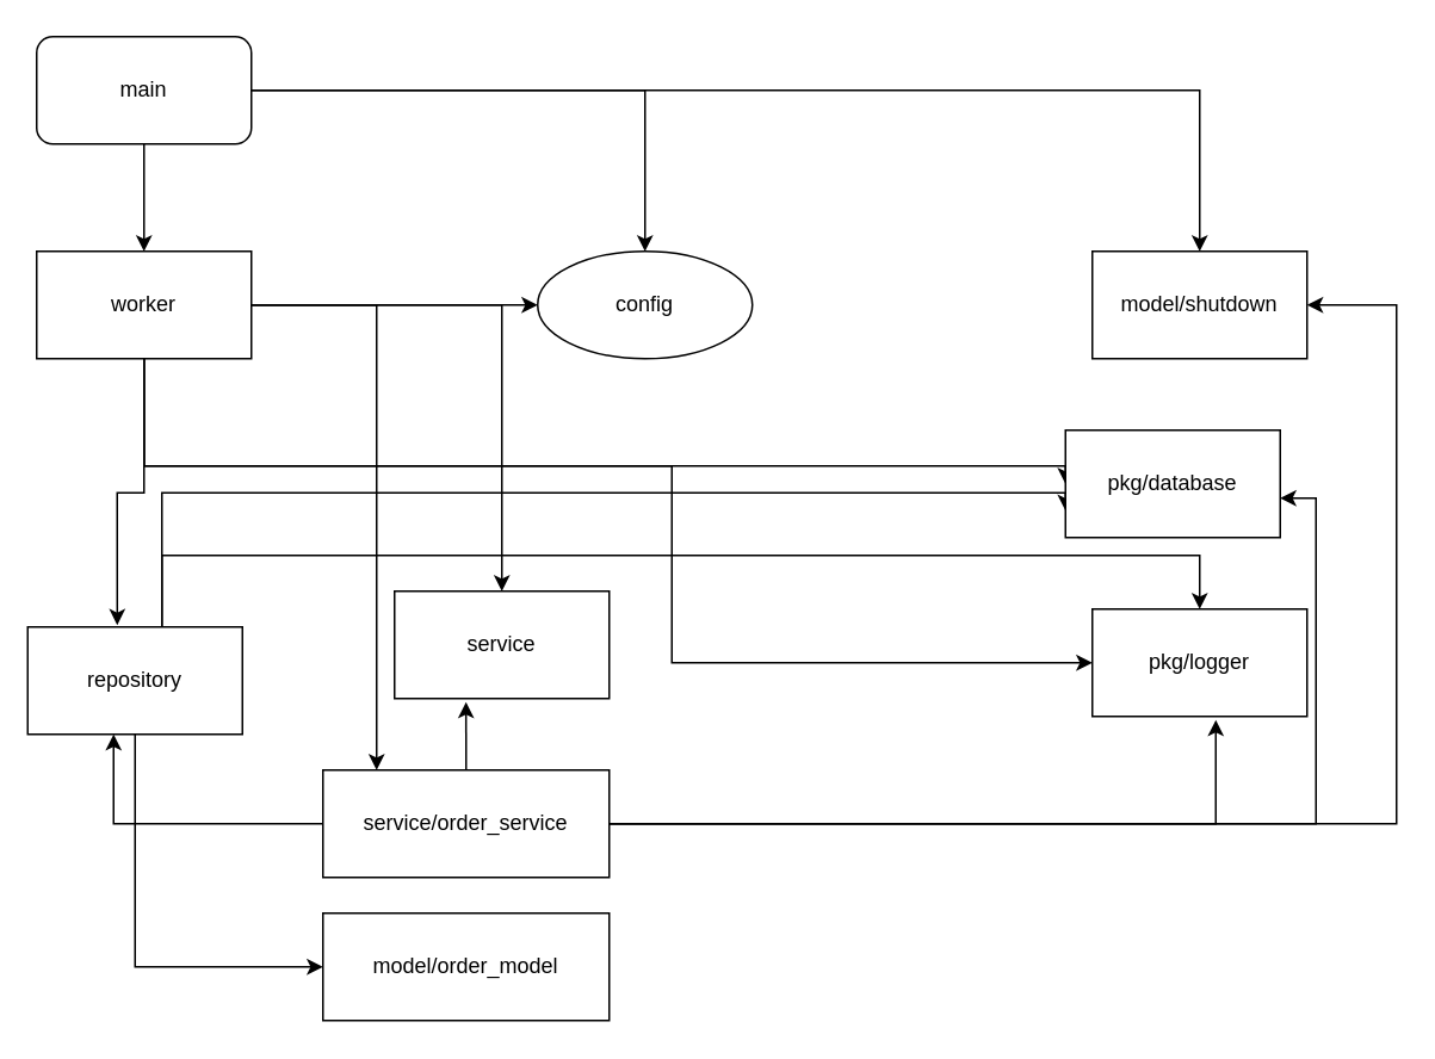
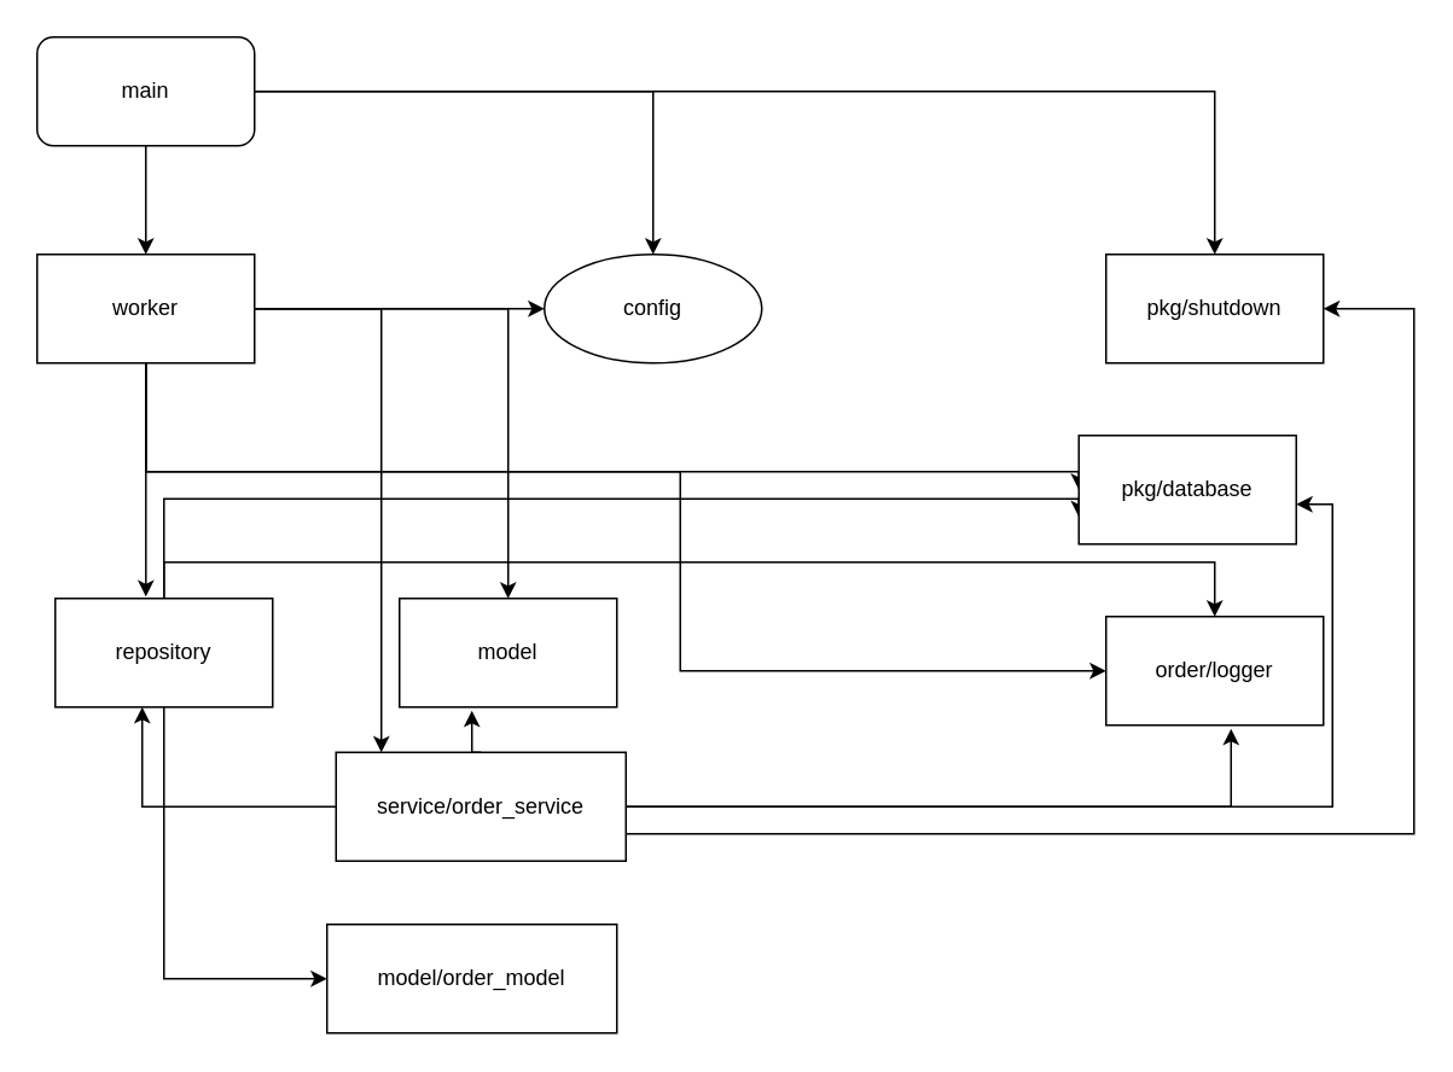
  <mxCell id="0" />
  <mxCell id="1" parent="0" />
  <mxCell id="2" style="edgeStyle=orthogonalEdgeStyle;rounded=0;orthogonalLoop=1;jettySize=auto;html=1;entryX=0.5;entryY=0;entryDx=0;entryDy=0;" edge="1" parent="1" source="5" target="12"><mxGeometry relative="1" as="geometry" /></mxCell>
  <mxCell id="3" style="edgeStyle=orthogonalEdgeStyle;rounded=0;orthogonalLoop=1;jettySize=auto;html=1;" edge="1" parent="1" source="5" target="13"><mxGeometry relative="1" as="geometry" /></mxCell>
  <mxCell id="4" style="edgeStyle=orthogonalEdgeStyle;rounded=0;orthogonalLoop=1;jettySize=auto;html=1;entryX=0.5;entryY=0;entryDx=0;entryDy=0;" edge="1" parent="1" source="5" target="14"><mxGeometry relative="1" as="geometry" /></mxCell>
  <mxCell id="5" value="main" style="whiteSpace=wrap;html=1;rounded=1;" vertex="1" parent="1"><mxGeometry x="20" y="20" width="120" height="60" as="geometry" /></mxCell>
  <mxCell id="6" style="edgeStyle=orthogonalEdgeStyle;rounded=0;orthogonalLoop=1;jettySize=auto;html=1;" edge="1" parent="1" source="12" target="13"><mxGeometry relative="1" as="geometry" /></mxCell>
  <mxCell id="7" style="edgeStyle=orthogonalEdgeStyle;rounded=0;orthogonalLoop=1;jettySize=auto;html=1;entryX=0.417;entryY=-0.017;entryDx=0;entryDy=0;entryPerimeter=0;" edge="1" parent="1" source="12" target="18"><mxGeometry relative="1" as="geometry"><mxPoint x="80" y="320" as="targetPoint" /></mxGeometry></mxCell>
  <mxCell id="8" style="edgeStyle=orthogonalEdgeStyle;rounded=0;orthogonalLoop=1;jettySize=auto;html=1;" edge="1" parent="1" source="12" target="19"><mxGeometry relative="1" as="geometry" /></mxCell>
  <mxCell id="9" style="edgeStyle=orthogonalEdgeStyle;rounded=0;orthogonalLoop=1;jettySize=auto;html=1;entryX=0;entryY=0.5;entryDx=0;entryDy=0;" edge="1" parent="1" source="12" target="20"><mxGeometry relative="1" as="geometry"><Array as="points"><mxPoint x="80" y="260" /></Array></mxGeometry></mxCell>
  <mxCell id="10" style="edgeStyle=orthogonalEdgeStyle;rounded=0;orthogonalLoop=1;jettySize=auto;html=1;entryX=0;entryY=0.5;entryDx=0;entryDy=0;" edge="1" parent="1" source="12" target="21"><mxGeometry relative="1" as="geometry"><mxPoint x="600" y="360" as="targetPoint" /><Array as="points"><mxPoint x="80" y="260" /><mxPoint x="375" y="260" /><mxPoint x="375" y="370" /></Array></mxGeometry></mxCell>
  <mxCell id="11" style="edgeStyle=orthogonalEdgeStyle;rounded=0;orthogonalLoop=1;jettySize=auto;html=1;" edge="1" parent="1" source="12" target="27"><mxGeometry relative="1" as="geometry"><Array as="points"><mxPoint x="210" y="170" /></Array></mxGeometry></mxCell>
  <mxCell id="12" value="worker" style="rounded=0;whiteSpace=wrap;html=1;" vertex="1" parent="1"><mxGeometry x="20" y="140" width="120" height="60" as="geometry" /></mxCell>
  <mxCell id="13" value="config" style="ellipse;whiteSpace=wrap;html=1;" vertex="1" parent="1"><mxGeometry x="300" y="140" width="120" height="60" as="geometry" /></mxCell>
- <mxCell id="14" value="model/shutdown" style="rounded=0;whiteSpace=wrap;html=1;" vertex="1" parent="1"><mxGeometry x="610" y="140" width="120" height="60" as="geometry" /></mxCell>
+ <mxCell id="14" value="pkg/shutdown" style="rounded=0;whiteSpace=wrap;html=1;" vertex="1" parent="1"><mxGeometry x="610" y="140" width="120" height="60" as="geometry" /></mxCell>
  <mxCell id="15" style="edgeStyle=orthogonalEdgeStyle;rounded=0;orthogonalLoop=1;jettySize=auto;html=1;entryX=0;entryY=0.75;entryDx=0;entryDy=0;" edge="1" parent="1" source="18" target="20"><mxGeometry relative="1" as="geometry"><Array as="points"><mxPoint x="90" y="275" /></Array></mxGeometry></mxCell>
  <mxCell id="16" style="edgeStyle=orthogonalEdgeStyle;rounded=0;orthogonalLoop=1;jettySize=auto;html=1;entryX=0.5;entryY=0;entryDx=0;entryDy=0;" edge="1" parent="1" source="18" target="21"><mxGeometry relative="1" as="geometry"><Array as="points"><mxPoint x="90" y="310" /><mxPoint x="670" y="310" /></Array></mxGeometry></mxCell>
  <mxCell id="17" style="edgeStyle=orthogonalEdgeStyle;rounded=0;orthogonalLoop=1;jettySize=auto;html=1;entryX=0;entryY=0.5;entryDx=0;entryDy=0;exitX=0.5;exitY=1;exitDx=0;exitDy=0;" edge="1" parent="1" source="18" target="28"><mxGeometry relative="1" as="geometry" /></mxCell>
- <mxCell id="18" value="repository" style="rounded=0;whiteSpace=wrap;html=1;" vertex="1" parent="1"><mxGeometry x="15" y="350" width="120" height="60" as="geometry" /></mxCell>
- <mxCell id="19" value="service" style="rounded=0;whiteSpace=wrap;html=1;" vertex="1" parent="1"><mxGeometry x="220" y="330" width="120" height="60" as="geometry" /></mxCell>
+ <mxCell id="18" value="repository" style="rounded=0;whiteSpace=wrap;html=1;" vertex="1" parent="1"><mxGeometry x="30" y="330" width="120" height="60" as="geometry" /></mxCell>
+ <mxCell id="19" value="model" style="rounded=0;whiteSpace=wrap;html=1;" vertex="1" parent="1"><mxGeometry x="220" y="330" width="120" height="60" as="geometry" /></mxCell>
  <mxCell id="20" value="pkg/database" style="rounded=0;whiteSpace=wrap;html=1;" vertex="1" parent="1"><mxGeometry x="595" y="240" width="120" height="60" as="geometry" /></mxCell>
- <mxCell id="21" value="pkg/logger" style="rounded=0;whiteSpace=wrap;html=1;" vertex="1" parent="1"><mxGeometry x="610" y="340" width="120" height="60" as="geometry" /></mxCell>
+ <mxCell id="21" value="order/logger" style="rounded=0;whiteSpace=wrap;html=1;" vertex="1" parent="1"><mxGeometry x="610" y="340" width="120" height="60" as="geometry" /></mxCell>
  <mxCell id="22" style="edgeStyle=orthogonalEdgeStyle;rounded=0;orthogonalLoop=1;jettySize=auto;html=1;entryX=0.575;entryY=1.033;entryDx=0;entryDy=0;entryPerimeter=0;" edge="1" parent="1" source="27" target="21"><mxGeometry relative="1" as="geometry"><mxPoint x="700" y="460" as="targetPoint" /></mxGeometry></mxCell>
  <mxCell id="23" style="edgeStyle=orthogonalEdgeStyle;rounded=0;orthogonalLoop=1;jettySize=auto;html=1;entryX=1;entryY=0.633;entryDx=0;entryDy=0;entryPerimeter=0;" edge="1" parent="1" source="27" target="20"><mxGeometry relative="1" as="geometry"><mxPoint x="760" y="260" as="targetPoint" /></mxGeometry></mxCell>
  <mxCell id="24" style="edgeStyle=orthogonalEdgeStyle;rounded=0;orthogonalLoop=1;jettySize=auto;html=1;entryX=1;entryY=0.5;entryDx=0;entryDy=0;" edge="1" parent="1" source="27" target="14"><mxGeometry relative="1" as="geometry"><mxPoint x="770" y="170" as="targetPoint" /><Array as="points"><mxPoint x="780" y="460" /><mxPoint x="780" y="170" /></Array></mxGeometry></mxCell>
  <mxCell id="25" style="edgeStyle=orthogonalEdgeStyle;rounded=0;orthogonalLoop=1;jettySize=auto;html=1;entryX=0.4;entryY=1;entryDx=0;entryDy=0;entryPerimeter=0;" edge="1" parent="1" source="27" target="18"><mxGeometry relative="1" as="geometry" /></mxCell>
  <mxCell id="26" style="edgeStyle=orthogonalEdgeStyle;rounded=0;orthogonalLoop=1;jettySize=auto;html=1;exitX=0.5;exitY=0;exitDx=0;exitDy=0;entryX=0.333;entryY=1.033;entryDx=0;entryDy=0;entryPerimeter=0;" edge="1" parent="1" source="27" target="19"><mxGeometry relative="1" as="geometry" /></mxCell>
- <mxCell id="27" value="service/order_service" style="rounded=0;whiteSpace=wrap;html=1;" vertex="1" parent="1"><mxGeometry x="180" y="430" width="160" height="60" as="geometry" /></mxCell>
+ <mxCell id="27" value="service/order_service" style="rounded=0;whiteSpace=wrap;html=1;" vertex="1" parent="1"><mxGeometry x="185" y="415" width="160" height="60" as="geometry" /></mxCell>
  <mxCell id="28" value="model/order_model" style="rounded=0;whiteSpace=wrap;html=1;" vertex="1" parent="1"><mxGeometry x="180" y="510" width="160" height="60" as="geometry" /></mxCell>
